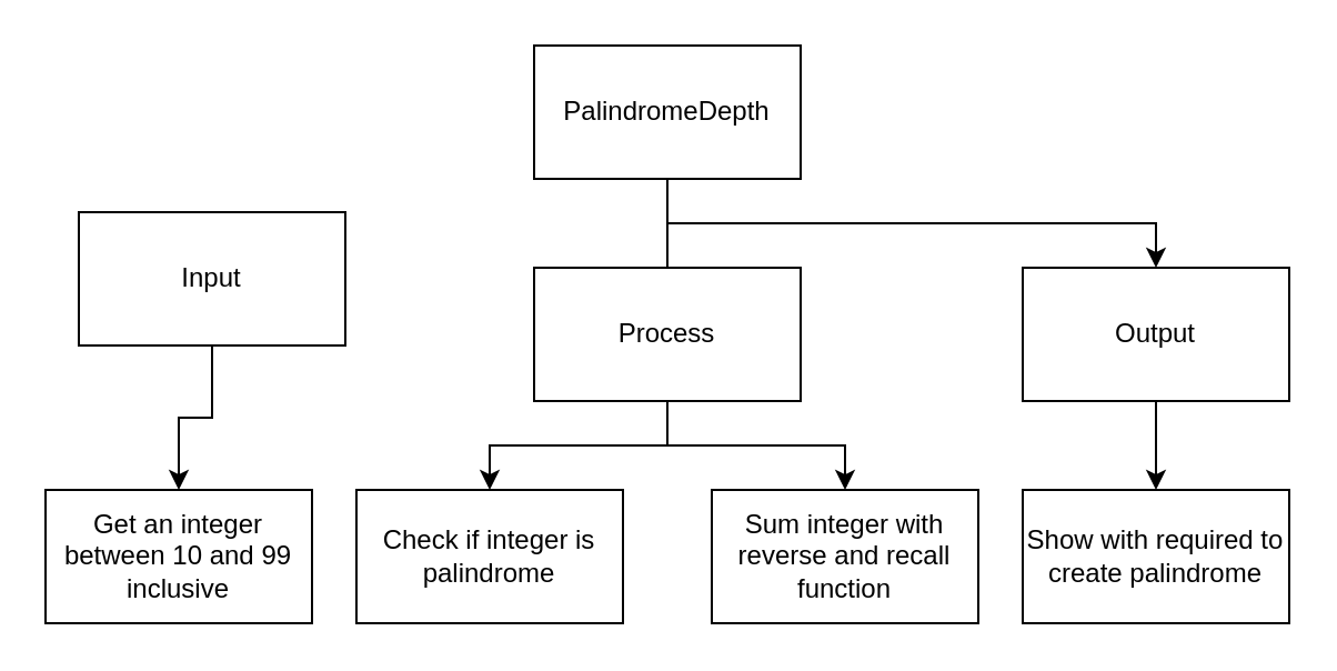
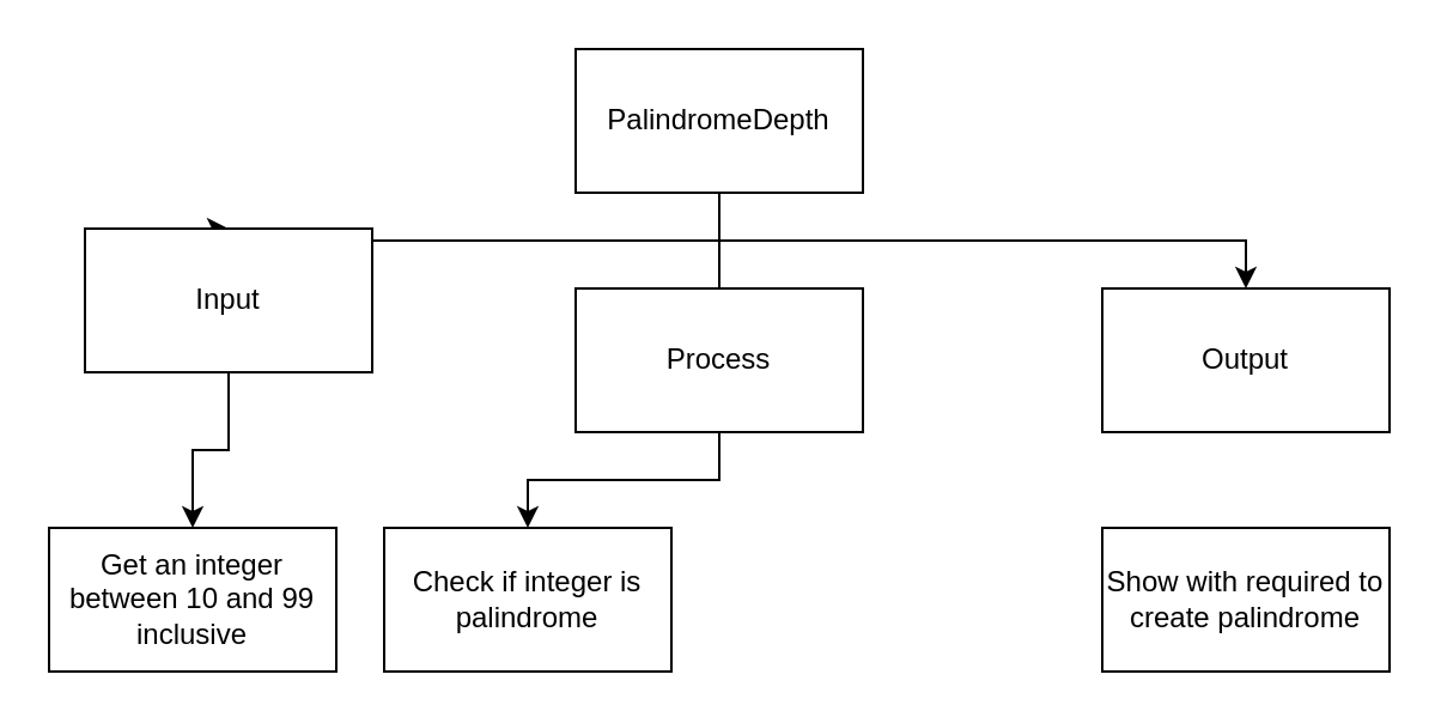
  <mxCell id="0" />
  <mxCell id="1" parent="0" />
+ <mxCell id="2" style="edgeStyle=orthogonalEdgeStyle;rounded=0;html=1;entryX=0.5;entryY=0;entryDx=0;entryDy=0;" parent="1" source="5" target="7" edge="1"><mxGeometry relative="1" as="geometry"><Array as="points"><mxPoint x="300" y="100" /><mxPoint x="80" y="100" /></Array></mxGeometry></mxCell>
  <mxCell id="3" style="edgeStyle=orthogonalEdgeStyle;rounded=0;html=1;endArrow=none;" parent="1" source="5" target="10" edge="1"><mxGeometry relative="1" as="geometry" /></mxCell>
  <mxCell id="4" style="edgeStyle=orthogonalEdgeStyle;html=1;entryX=0.5;entryY=0;entryDx=0;entryDy=0;rounded=0;" parent="1" source="5" target="12" edge="1"><mxGeometry relative="1" as="geometry"><Array as="points"><mxPoint x="300" y="100" /><mxPoint x="520" y="100" /></Array></mxGeometry></mxCell>
  <mxCell id="5" value="PalindromeDepth" style="rounded=0;whiteSpace=wrap;html=1;" parent="1" vertex="1"><mxGeometry x="240" y="20" width="120" height="60" as="geometry" /></mxCell>
  <mxCell id="6" style="edgeStyle=orthogonalEdgeStyle;rounded=0;html=1;entryX=0.5;entryY=0;entryDx=0;entryDy=0;" parent="1" source="7" target="13" edge="1"><mxGeometry relative="1" as="geometry" /></mxCell>
  <mxCell id="7" value="Input" style="rounded=0;whiteSpace=wrap;html=1;" parent="1" vertex="1"><mxGeometry x="35" y="95" width="120" height="60" as="geometry" /></mxCell>
  <mxCell id="8" style="edgeStyle=orthogonalEdgeStyle;rounded=0;html=1;entryX=0.5;entryY=0;entryDx=0;entryDy=0;" parent="1" source="10" target="14" edge="1"><mxGeometry relative="1" as="geometry" /></mxCell>
- <mxCell id="9" style="edgeStyle=orthogonalEdgeStyle;rounded=0;html=1;entryX=0.5;entryY=0;entryDx=0;entryDy=0;" parent="1" source="10" target="15" edge="1"><mxGeometry relative="1" as="geometry" /></mxCell>
  <mxCell id="10" value="Process" style="rounded=0;whiteSpace=wrap;html=1;" parent="1" vertex="1"><mxGeometry x="240" y="120" width="120" height="60" as="geometry" /></mxCell>
- <mxCell id="11" style="edgeStyle=none;html=1;entryX=0.5;entryY=0;entryDx=0;entryDy=0;" parent="1" source="12" target="16" edge="1"><mxGeometry relative="1" as="geometry" /></mxCell>
  <mxCell id="12" value="Output" style="rounded=0;whiteSpace=wrap;html=1;" parent="1" vertex="1"><mxGeometry x="460" y="120" width="120" height="60" as="geometry" /></mxCell>
  <mxCell id="13" value="Get an integer between 10 and 99 inclusive" style="rounded=0;whiteSpace=wrap;html=1;" parent="1" vertex="1"><mxGeometry x="20" y="220" width="120" height="60" as="geometry" /></mxCell>
  <mxCell id="14" value="Check if integer is palindrome" style="rounded=0;whiteSpace=wrap;html=1;" parent="1" vertex="1"><mxGeometry x="160" y="220" width="120" height="60" as="geometry" /></mxCell>
- <mxCell id="15" value="Sum integer with reverse and recall function" style="rounded=0;whiteSpace=wrap;html=1;" parent="1" vertex="1"><mxGeometry x="320" y="220" width="120" height="60" as="geometry" /></mxCell>
  <mxCell id="16" value="Show with required to create palindrome" style="rounded=0;whiteSpace=wrap;html=1;" parent="1" vertex="1"><mxGeometry x="460" y="220" width="120" height="60" as="geometry" /></mxCell>
